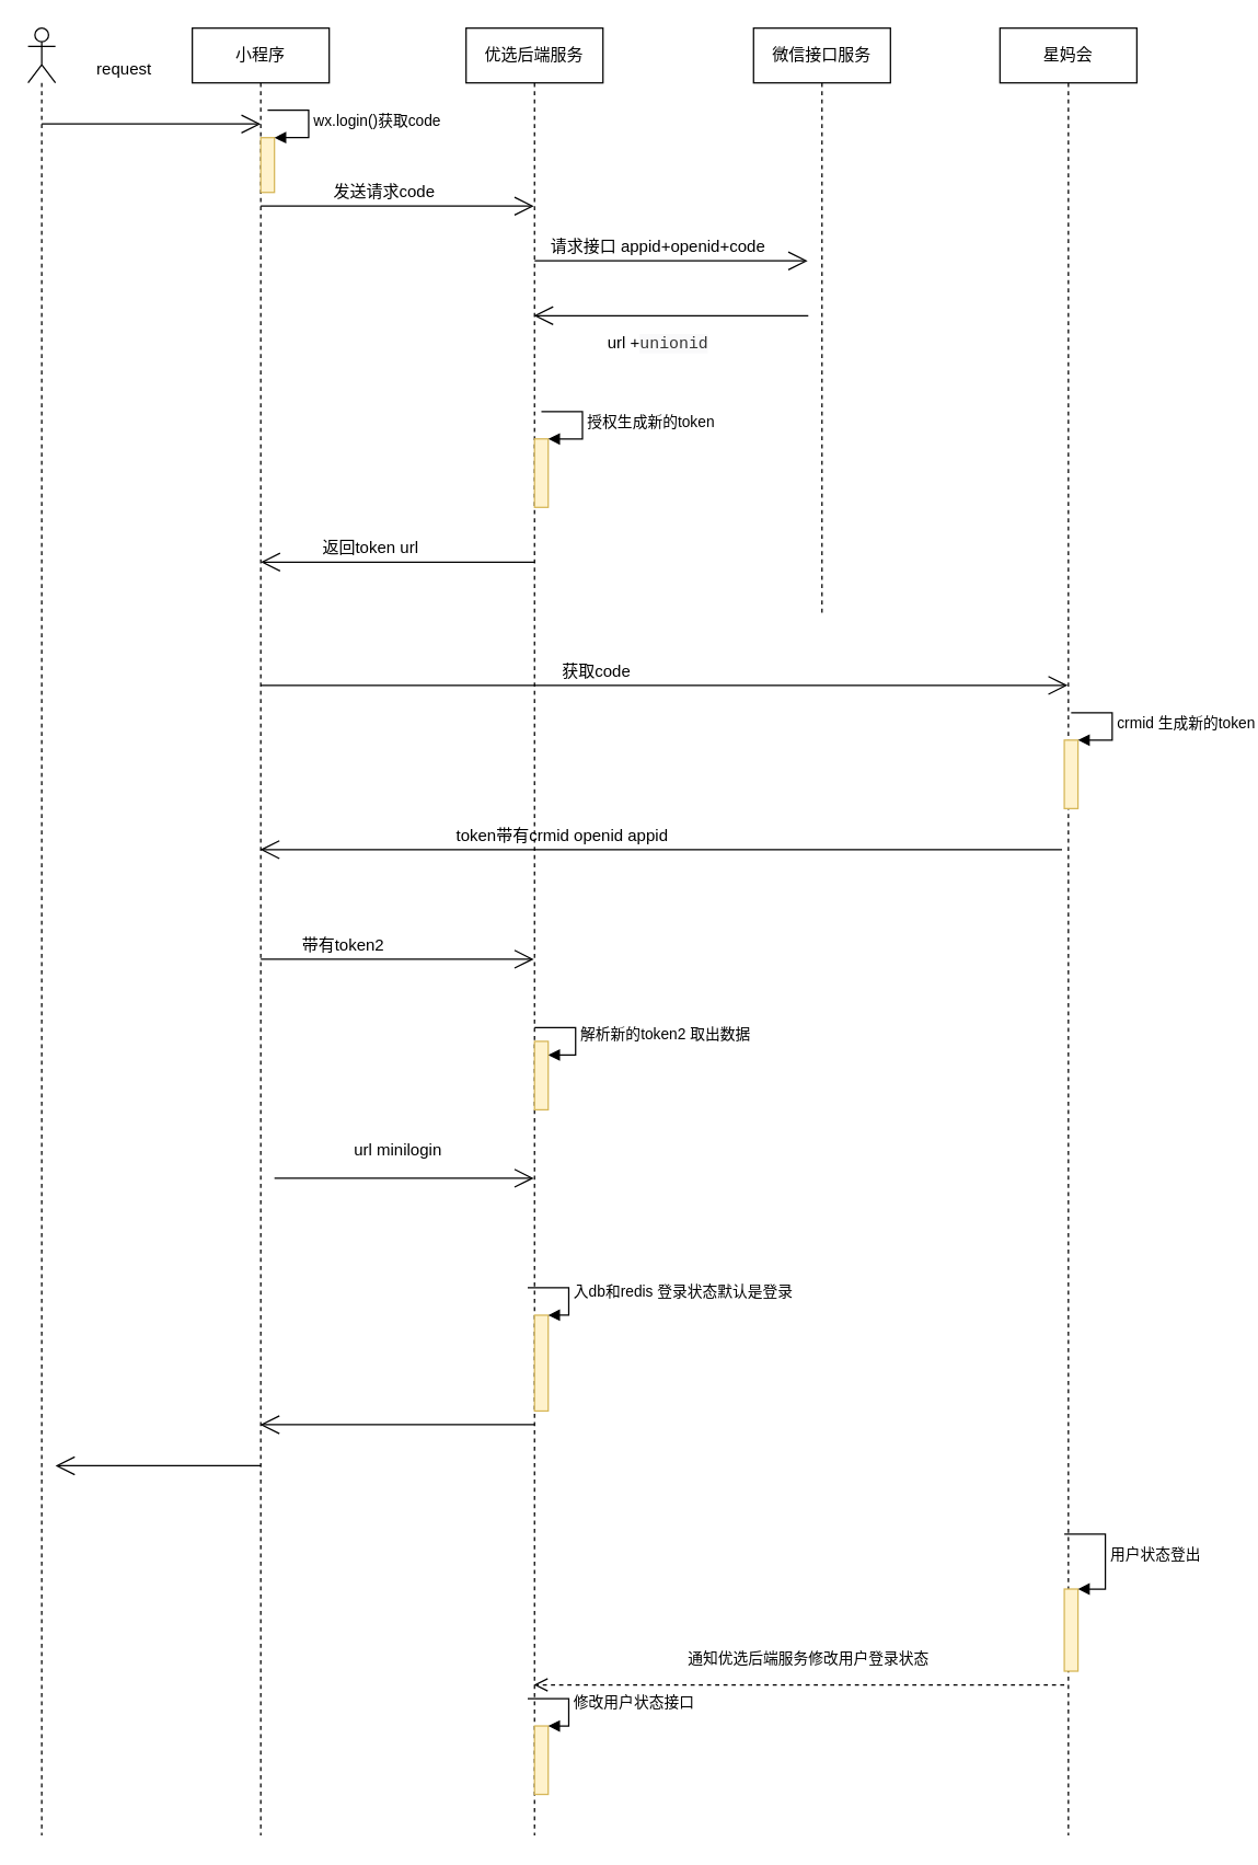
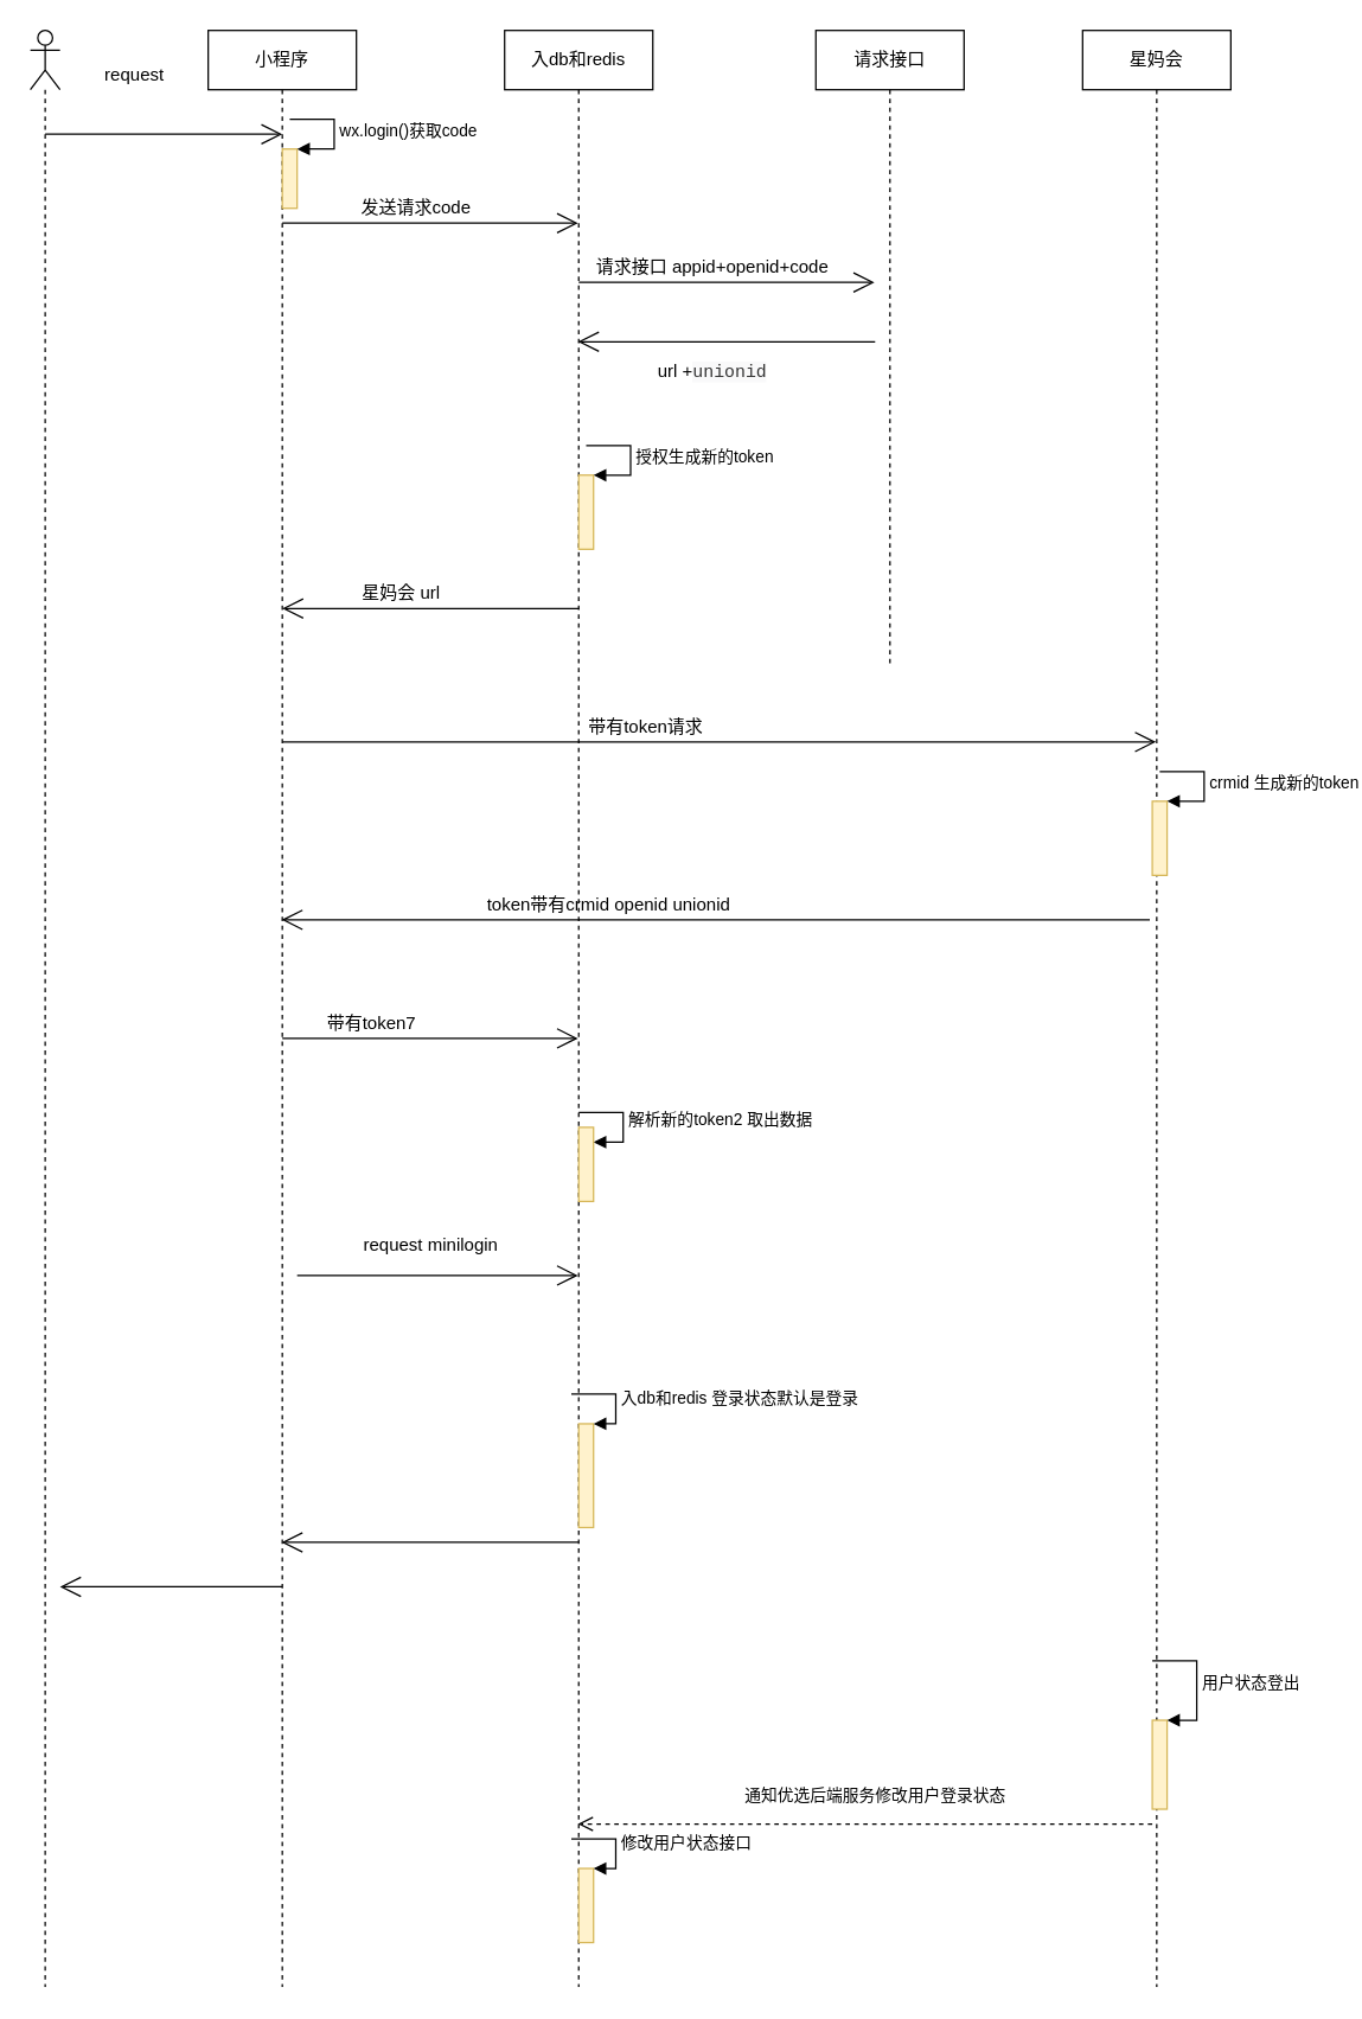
  <mxCell id="0" />
  <mxCell id="1" parent="0" />
  <mxCell id="2" value="" style="shape=umlLifeline;participant=umlActor;perimeter=lifelinePerimeter;whiteSpace=wrap;html=1;container=1;collapsible=0;recursiveResize=0;verticalAlign=top;spacingTop=36;outlineConnect=0;" parent="1" vertex="1"><mxGeometry x="20" y="20" width="20" height="1320" as="geometry" /></mxCell>
  <mxCell id="3" value="" style="endArrow=open;endFill=1;endSize=12;html=1;" parent="2" edge="1"><mxGeometry width="160" relative="1" as="geometry"><mxPoint x="10" y="70" as="sourcePoint" /><mxPoint x="170" y="70" as="targetPoint" /></mxGeometry></mxCell>
- <mxCell id="4" value="优选后端服务" style="shape=umlLifeline;perimeter=lifelinePerimeter;whiteSpace=wrap;html=1;container=1;collapsible=0;recursiveResize=0;outlineConnect=0;" parent="1" vertex="1"><mxGeometry x="340" y="20" width="100" height="1320" as="geometry" /></mxCell>
+ <mxCell id="4" value="入db和redis" style="shape=umlLifeline;perimeter=lifelinePerimeter;whiteSpace=wrap;html=1;container=1;collapsible=0;recursiveResize=0;outlineConnect=0;" parent="1" vertex="1"><mxGeometry x="340" y="20" width="100" height="1320" as="geometry" /></mxCell>
  <mxCell id="5" value="" style="html=1;points=[];perimeter=orthogonalPerimeter;fillColor=#fff2cc;strokeColor=#d6b656;" vertex="1" parent="4"><mxGeometry x="50" y="940" width="10" height="70" as="geometry" /></mxCell>
  <mxCell id="6" value="入db和redis 登录状态默认是登录" style="edgeStyle=orthogonalEdgeStyle;html=1;align=left;spacingLeft=2;endArrow=block;rounded=0;entryX=1;entryY=0;" edge="1" target="5" parent="4"><mxGeometry relative="1" as="geometry"><mxPoint x="45" y="920" as="sourcePoint" /><Array as="points"><mxPoint x="75" y="920" /></Array></mxGeometry></mxCell>
  <mxCell id="7" value="" style="html=1;points=[];perimeter=orthogonalPerimeter;fillColor=#fff2cc;strokeColor=#d6b656;" vertex="1" parent="4"><mxGeometry x="50" y="1240" width="10" height="50" as="geometry" /></mxCell>
  <mxCell id="8" value="修改用户状态接口" style="edgeStyle=orthogonalEdgeStyle;html=1;align=left;spacingLeft=2;endArrow=block;rounded=0;entryX=1;entryY=0;" edge="1" target="7" parent="4"><mxGeometry relative="1" as="geometry"><mxPoint x="45" y="1220" as="sourcePoint" /><Array as="points"><mxPoint x="75" y="1220" /></Array></mxGeometry></mxCell>
  <mxCell id="9" value="小程序" style="shape=umlLifeline;perimeter=lifelinePerimeter;whiteSpace=wrap;html=1;container=1;collapsible=0;recursiveResize=0;outlineConnect=0;" parent="1" vertex="1"><mxGeometry x="140" y="20" width="100" height="1320" as="geometry" /></mxCell>
- <mxCell id="10" value="微信接口服务" style="shape=umlLifeline;perimeter=lifelinePerimeter;whiteSpace=wrap;html=1;container=1;collapsible=0;recursiveResize=0;outlineConnect=0;" parent="1" vertex="1"><mxGeometry x="550" y="20" width="100" height="430" as="geometry" /></mxCell>
+ <mxCell id="10" value="请求接口" style="shape=umlLifeline;perimeter=lifelinePerimeter;whiteSpace=wrap;html=1;container=1;collapsible=0;recursiveResize=0;outlineConnect=0;" parent="1" vertex="1"><mxGeometry x="550" y="20" width="100" height="430" as="geometry" /></mxCell>
  <mxCell id="11" value="" style="html=1;points=[];perimeter=orthogonalPerimeter;fillColor=#fff2cc;strokeColor=#d6b656;" parent="1" vertex="1"><mxGeometry x="190" y="100" width="10" height="40" as="geometry" /></mxCell>
  <mxCell id="12" value="wx.login()获取code" style="edgeStyle=orthogonalEdgeStyle;html=1;align=left;spacingLeft=2;endArrow=block;rounded=0;entryX=1;entryY=0;" parent="1" target="11" edge="1"><mxGeometry relative="1" as="geometry"><mxPoint x="195" y="80" as="sourcePoint" /><Array as="points"><mxPoint x="225" y="80" /></Array></mxGeometry></mxCell>
  <mxCell id="13" value="" style="endArrow=open;endFill=1;endSize=12;html=1;" parent="1" target="4" edge="1"><mxGeometry width="160" relative="1" as="geometry"><mxPoint x="190" y="150" as="sourcePoint" /><mxPoint x="350" y="150" as="targetPoint" /><Array as="points"><mxPoint x="280" y="150" /></Array></mxGeometry></mxCell>
  <mxCell id="14" value="发送请求code" style="text;html=1;align=center;verticalAlign=middle;resizable=0;points=[];autosize=1;strokeColor=none;" parent="1" vertex="1"><mxGeometry x="235" y="130" width="90" height="20" as="geometry" /></mxCell>
  <mxCell id="15" value="" style="endArrow=open;endFill=1;endSize=12;html=1;" parent="1" edge="1"><mxGeometry width="160" relative="1" as="geometry"><mxPoint x="390" y="190" as="sourcePoint" /><mxPoint x="589.5" y="190" as="targetPoint" /><Array as="points"><mxPoint x="480" y="190" /></Array></mxGeometry></mxCell>
  <mxCell id="16" value="请求接口 appid+openid+code" style="text;html=1;align=center;verticalAlign=middle;resizable=0;points=[];autosize=1;strokeColor=none;" parent="1" vertex="1"><mxGeometry x="385" y="170" width="190" height="20" as="geometry" /></mxCell>
  <mxCell id="17" value="" style="endArrow=open;endFill=1;endSize=12;html=1;" parent="1" target="4" edge="1"><mxGeometry width="160" relative="1" as="geometry"><mxPoint x="590" y="230" as="sourcePoint" /><mxPoint x="430" y="230" as="targetPoint" /><Array as="points"><mxPoint x="570" y="230" /></Array></mxGeometry></mxCell>
  <mxCell id="18" value="" style="html=1;points=[];perimeter=orthogonalPerimeter;fillColor=#fff2cc;strokeColor=#d6b656;" parent="1" vertex="1"><mxGeometry x="390" y="320" width="10" height="50" as="geometry" /></mxCell>
  <mxCell id="19" value="授权生成新的token" style="edgeStyle=orthogonalEdgeStyle;html=1;align=left;spacingLeft=2;endArrow=block;rounded=0;entryX=1;entryY=0;" parent="1" target="18" edge="1"><mxGeometry relative="1" as="geometry"><mxPoint x="395" y="300" as="sourcePoint" /><Array as="points"><mxPoint x="425" y="300" /></Array></mxGeometry></mxCell>
  <mxCell id="20" value="url +&lt;span style=&quot;color: rgb(53 , 53 , 53) ; font-family: &amp;#34;consolas&amp;#34; , &amp;#34;liberation mono&amp;#34; , &amp;#34;menlo&amp;#34; , &amp;#34;courier&amp;#34; , monospace ; font-size: 11.9px ; text-align: left ; background-color: rgb(249 , 249 , 250)&quot;&gt;unionid&lt;/span&gt;" style="text;html=1;align=center;verticalAlign=middle;resizable=0;points=[];autosize=1;strokeColor=none;" parent="1" vertex="1"><mxGeometry x="425" y="240" width="110" height="20" as="geometry" /></mxCell>
  <mxCell id="21" value="" style="endArrow=open;endFill=1;endSize=12;html=1;" parent="1" edge="1"><mxGeometry width="160" relative="1" as="geometry"><mxPoint x="390.33" y="410" as="sourcePoint" /><mxPoint x="189.997" y="410" as="targetPoint" /><Array as="points"><mxPoint x="370.33" y="410" /></Array></mxGeometry></mxCell>
- <mxCell id="22" value="返回token url" style="text;html=1;align=center;verticalAlign=middle;resizable=0;points=[];autosize=1;strokeColor=none;" parent="1" vertex="1"><mxGeometry x="225" y="390" width="90" height="20" as="geometry" /></mxCell>
+ <mxCell id="22" value="星妈会 url" style="text;html=1;align=center;verticalAlign=middle;resizable=0;points=[];autosize=1;strokeColor=none;" parent="1" vertex="1"><mxGeometry x="225" y="390" width="90" height="20" as="geometry" /></mxCell>
  <mxCell id="23" value="星妈会" style="shape=umlLifeline;perimeter=lifelinePerimeter;whiteSpace=wrap;html=1;container=1;collapsible=0;recursiveResize=0;outlineConnect=0;" parent="1" vertex="1"><mxGeometry x="730" y="20" width="100" height="1320" as="geometry" /></mxCell>
  <mxCell id="24" value="" style="html=1;points=[];perimeter=orthogonalPerimeter;fillColor=#fff2cc;strokeColor=#d6b656;" parent="23" vertex="1"><mxGeometry x="47" y="520" width="10" height="50" as="geometry" /></mxCell>
  <mxCell id="25" value="crmid 生成新的token" style="edgeStyle=orthogonalEdgeStyle;html=1;align=left;spacingLeft=2;endArrow=block;rounded=0;entryX=1;entryY=0;" parent="23" target="24" edge="1"><mxGeometry relative="1" as="geometry"><mxPoint x="52" y="500" as="sourcePoint" /><Array as="points"><mxPoint x="82" y="500" /></Array></mxGeometry></mxCell>
  <mxCell id="26" value="" style="html=1;points=[];perimeter=orthogonalPerimeter;fillColor=#fff2cc;strokeColor=#d6b656;" vertex="1" parent="23"><mxGeometry x="47" y="1140" width="10" height="60" as="geometry" /></mxCell>
  <mxCell id="27" value="用户状态登出" style="edgeStyle=orthogonalEdgeStyle;html=1;align=left;spacingLeft=2;endArrow=block;rounded=0;entryX=1;entryY=0;" edge="1" target="26" parent="23"><mxGeometry relative="1" as="geometry"><mxPoint x="47" y="1100" as="sourcePoint" /><Array as="points"><mxPoint x="77" y="1100" /></Array></mxGeometry></mxCell>
  <mxCell id="28" value="" style="endArrow=open;endFill=1;endSize=12;html=1;" parent="1" target="23" edge="1"><mxGeometry width="160" relative="1" as="geometry"><mxPoint x="190" y="500" as="sourcePoint" /><mxPoint x="350" y="500" as="targetPoint" /></mxGeometry></mxCell>
- <mxCell id="29" value="获取code" style="text;html=1;align=center;verticalAlign=middle;resizable=0;points=[];autosize=1;strokeColor=none;" parent="1" vertex="1"><mxGeometry x="390" y="480" width="90" height="20" as="geometry" /></mxCell>
+ <mxCell id="29" value="带有token请求" style="text;html=1;align=center;verticalAlign=middle;resizable=0;points=[];autosize=1;strokeColor=none;" parent="1" vertex="1"><mxGeometry x="390" y="480" width="90" height="20" as="geometry" /></mxCell>
  <mxCell id="30" value="" style="endArrow=open;endFill=1;endSize=12;html=1;" parent="1" target="9" edge="1"><mxGeometry width="160" relative="1" as="geometry"><mxPoint x="775.33" y="620" as="sourcePoint" /><mxPoint x="574.997" y="620" as="targetPoint" /><Array as="points"><mxPoint x="755.33" y="620" /></Array></mxGeometry></mxCell>
- <mxCell id="31" value="token带有crmid openid appid" style="text;html=1;align=center;verticalAlign=middle;resizable=0;points=[];autosize=1;strokeColor=none;" parent="1" vertex="1"><mxGeometry x="320" y="600" width="180" height="20" as="geometry" /></mxCell>
+ <mxCell id="31" value="token带有crmid openid unionid" style="text;html=1;align=center;verticalAlign=middle;resizable=0;points=[];autosize=1;strokeColor=none;" parent="1" vertex="1"><mxGeometry x="320" y="600" width="180" height="20" as="geometry" /></mxCell>
  <mxCell id="32" value="" style="endArrow=open;endFill=1;endSize=12;html=1;" parent="1" target="4" edge="1"><mxGeometry width="160" relative="1" as="geometry"><mxPoint x="190" y="700" as="sourcePoint" /><mxPoint x="350" y="700" as="targetPoint" /><Array as="points"><mxPoint x="280" y="700" /></Array></mxGeometry></mxCell>
- <mxCell id="33" value="带有token2" style="text;html=1;align=center;verticalAlign=middle;resizable=0;points=[];autosize=1;strokeColor=none;" parent="1" vertex="1"><mxGeometry x="210" y="680" width="80" height="20" as="geometry" /></mxCell>
+ <mxCell id="33" value="带有token7" style="text;html=1;align=center;verticalAlign=middle;resizable=0;points=[];autosize=1;strokeColor=none;" parent="1" vertex="1"><mxGeometry x="210" y="680" width="80" height="20" as="geometry" /></mxCell>
  <mxCell id="34" value="解析新的token2 取出数据&amp;nbsp;" style="edgeStyle=orthogonalEdgeStyle;html=1;align=left;spacingLeft=2;endArrow=block;rounded=0;entryX=1;entryY=0;" parent="1" edge="1"><mxGeometry relative="1" as="geometry"><mxPoint x="390" y="750" as="sourcePoint" /><Array as="points"><mxPoint x="420" y="750" /></Array><mxPoint x="400" y="770" as="targetPoint" /></mxGeometry></mxCell>
  <mxCell id="35" value="" style="html=1;points=[];perimeter=orthogonalPerimeter;fillColor=#fff2cc;strokeColor=#d6b656;" parent="1" vertex="1"><mxGeometry x="390" y="760" width="10" height="50" as="geometry" /></mxCell>
  <mxCell id="36" value="" style="endArrow=open;endFill=1;endSize=12;html=1;" parent="1" edge="1" target="4"><mxGeometry width="160" relative="1" as="geometry"><mxPoint x="200" y="860" as="sourcePoint" /><mxPoint x="360" y="860" as="targetPoint" /></mxGeometry></mxCell>
  <mxCell id="37" value="" style="endArrow=open;endFill=1;endSize=12;html=1;" parent="1" edge="1"><mxGeometry width="160" relative="1" as="geometry"><mxPoint x="190" y="1070" as="sourcePoint" /><mxPoint x="40" y="1070" as="targetPoint" /></mxGeometry></mxCell>
  <mxCell id="38" value="request" style="text;html=1;align=center;verticalAlign=middle;resizable=0;points=[];autosize=1;strokeColor=none;" parent="1" vertex="1"><mxGeometry x="60" y="40" width="60" height="20" as="geometry" /></mxCell>
- <mxCell id="39" value="url minilogin" style="text;html=1;align=center;verticalAlign=middle;resizable=0;points=[];autosize=1;strokeColor=none;" vertex="1" parent="1"><mxGeometry x="235" y="830" width="110" height="20" as="geometry" /></mxCell>
+ <mxCell id="39" value="request minilogin" style="text;html=1;align=center;verticalAlign=middle;resizable=0;points=[];autosize=1;strokeColor=none;" vertex="1" parent="1"><mxGeometry x="235" y="830" width="110" height="20" as="geometry" /></mxCell>
  <mxCell id="40" value="" style="endArrow=open;endFill=1;endSize=12;html=1;" edge="1" parent="1" target="9"><mxGeometry width="160" relative="1" as="geometry"><mxPoint x="390" y="1040" as="sourcePoint" /><mxPoint x="240" y="1040" as="targetPoint" /><Array as="points"><mxPoint x="320" y="1040" /></Array></mxGeometry></mxCell>
  <mxCell id="41" value="通知优选后端服务修改用户登录状态" style="html=1;verticalAlign=bottom;endArrow=open;dashed=1;endSize=8;" edge="1" parent="1" target="4"><mxGeometry x="-0.035" y="-10" relative="1" as="geometry"><mxPoint x="777" y="1230" as="sourcePoint" /><mxPoint x="697" y="1230" as="targetPoint" /><mxPoint as="offset" /></mxGeometry></mxCell>
